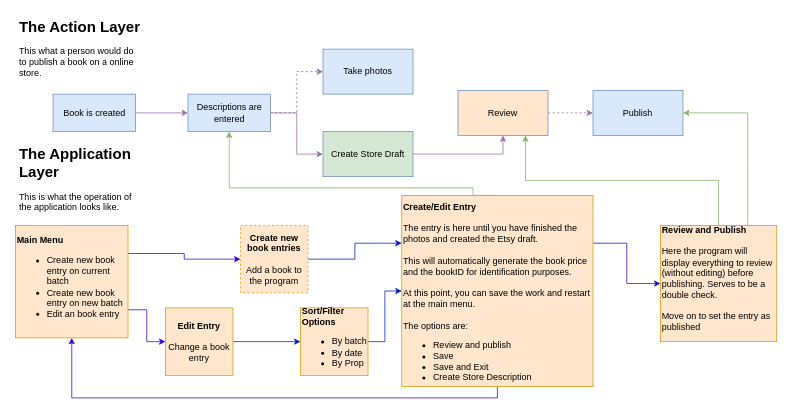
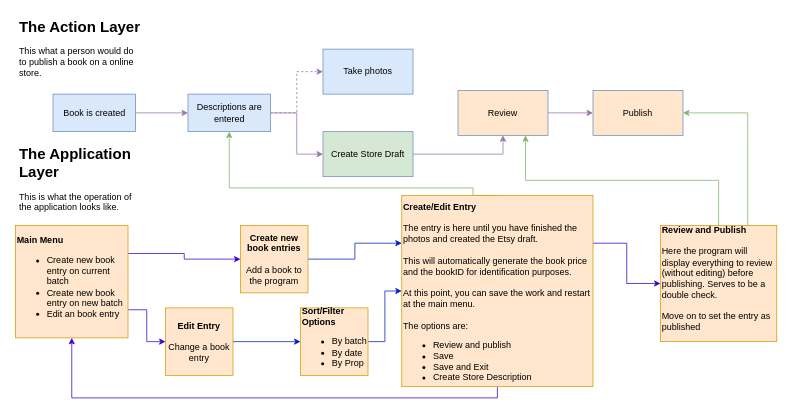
  <mxCell id="0" />
  <mxCell id="1" parent="0" />
  <mxCell id="2" style="edgeStyle=orthogonalEdgeStyle;rounded=0;orthogonalLoop=1;jettySize=auto;html=1;exitX=1;exitY=0.5;exitDx=0;exitDy=0;entryX=0;entryY=0.5;entryDx=0;entryDy=0;fillColor=#e1d5e7;strokeColor=#9673a6;" edge="1" parent="1" source="3" target="6"><mxGeometry relative="1" as="geometry" /></mxCell>
  <mxCell id="3" value="Book is created" style="html=1;fillColor=#dae8fc;strokeColor=#6c8ebf;" vertex="1" parent="1"><mxGeometry x="70" y="125" width="110" height="50" as="geometry" /></mxCell>
  <mxCell id="4" style="edgeStyle=orthogonalEdgeStyle;rounded=0;orthogonalLoop=1;jettySize=auto;html=1;exitX=1;exitY=0.5;exitDx=0;exitDy=0;entryX=0;entryY=0.5;entryDx=0;entryDy=0;fillColor=#e1d5e7;strokeColor=#9673a6;" edge="1" parent="1" source="6" target="8"><mxGeometry relative="1" as="geometry" /></mxCell>
  <mxCell id="5" style="edgeStyle=orthogonalEdgeStyle;rounded=0;orthogonalLoop=1;jettySize=auto;html=1;exitX=1;exitY=0.5;exitDx=0;exitDy=0;entryX=0;entryY=0.5;entryDx=0;entryDy=0;fillColor=#e1d5e7;strokeColor=#9673a6;dashed=1;" edge="1" parent="1" source="6" target="9"><mxGeometry relative="1" as="geometry" /></mxCell>
  <mxCell id="6" value="Descriptions are &lt;br&gt;entered" style="html=1;fillColor=#dae8fc;strokeColor=#6c8ebf;" vertex="1" parent="1"><mxGeometry x="250" y="125" width="110" height="50" as="geometry" /></mxCell>
  <mxCell id="7" style="edgeStyle=orthogonalEdgeStyle;rounded=0;orthogonalLoop=1;jettySize=auto;html=1;exitX=1;exitY=0.5;exitDx=0;exitDy=0;entryX=0.5;entryY=1;entryDx=0;entryDy=0;fillColor=#e1d5e7;strokeColor=#9673a6;" edge="1" parent="1" source="8" target="11"><mxGeometry relative="1" as="geometry" /></mxCell>
  <mxCell id="8" value="Create Store Draft" style="rounded=0;whiteSpace=wrap;html=1;fillColor=#d5e8d4;strokeColor=#6c8ebf;" vertex="1" parent="1"><mxGeometry x="430" y="175" width="120" height="60" as="geometry" /></mxCell>
  <mxCell id="9" value="Take photos" style="rounded=0;whiteSpace=wrap;html=1;fillColor=#dae8fc;strokeColor=#6c8ebf;" vertex="1" parent="1"><mxGeometry x="430" y="65" width="120" height="60" as="geometry" /></mxCell>
- <mxCell id="10" style="edgeStyle=orthogonalEdgeStyle;rounded=0;orthogonalLoop=1;jettySize=auto;html=1;exitX=1;exitY=0.5;exitDx=0;exitDy=0;entryX=0;entryY=0.5;entryDx=0;entryDy=0;fillColor=#e1d5e7;strokeColor=#9673a6;dashed=1;" edge="1" parent="1" source="11" target="12"><mxGeometry relative="1" as="geometry" /></mxCell>
+ <mxCell id="10" style="edgeStyle=orthogonalEdgeStyle;rounded=0;orthogonalLoop=1;jettySize=auto;html=1;exitX=1;exitY=0.5;exitDx=0;exitDy=0;entryX=0;entryY=0.5;entryDx=0;entryDy=0;fillColor=#e1d5e7;strokeColor=#9673a6;" edge="1" parent="1" source="11" target="12"><mxGeometry relative="1" as="geometry" /></mxCell>
  <mxCell id="11" value="Review" style="rounded=0;whiteSpace=wrap;html=1;fillColor=#ffe6cc;strokeColor=#6c8ebf;" vertex="1" parent="1"><mxGeometry x="610" y="120" width="120" height="60" as="geometry" /></mxCell>
- <mxCell id="12" value="Publish" style="rounded=0;whiteSpace=wrap;html=1;fillColor=#dae8fc;strokeColor=#6c8ebf;" vertex="1" parent="1"><mxGeometry x="790" y="120" width="120" height="60" as="geometry" /></mxCell>
+ <mxCell id="12" value="Publish" style="rounded=0;whiteSpace=wrap;html=1;fillColor=#ffe6cc;strokeColor=#6c8ebf;" vertex="1" parent="1"><mxGeometry x="790" y="120" width="120" height="60" as="geometry" /></mxCell>
  <mxCell id="13" style="edgeStyle=orthogonalEdgeStyle;rounded=0;orthogonalLoop=1;jettySize=auto;html=1;exitX=0.5;exitY=0;exitDx=0;exitDy=0;entryX=0.5;entryY=1;entryDx=0;entryDy=0;fillColor=#d5e8d4;strokeColor=#82b366;" edge="1" parent="1" source="19" target="6"><mxGeometry relative="1" as="geometry"><mxPoint x="360" y="300" as="sourcePoint" /><Array as="points"><mxPoint x="630" y="250" /><mxPoint x="305" y="250" /></Array></mxGeometry></mxCell>
  <mxCell id="14" style="edgeStyle=orthogonalEdgeStyle;rounded=0;orthogonalLoop=1;jettySize=auto;html=1;exitX=1;exitY=0.75;exitDx=0;exitDy=0;entryX=0;entryY=0.5;entryDx=0;entryDy=0;fillColor=#6a00ff;strokeColor=#3700CC;" edge="1" parent="1" source="16" target="23"><mxGeometry relative="1" as="geometry" /></mxCell>
  <mxCell id="15" style="edgeStyle=orthogonalEdgeStyle;rounded=0;orthogonalLoop=1;jettySize=auto;html=1;exitX=1;exitY=0.25;exitDx=0;exitDy=0;entryX=0;entryY=0.5;entryDx=0;entryDy=0;fillColor=#6a00ff;strokeColor=#3700CC;" edge="1" parent="1" source="16" target="21"><mxGeometry relative="1" as="geometry" /></mxCell>
  <mxCell id="16" value="&lt;b&gt;Main Menu&lt;br&gt;&lt;/b&gt;&lt;ul&gt;&lt;li&gt;Create new book entry on current batch&lt;/li&gt;&lt;li&gt;Create new book entry on new batch&lt;/li&gt;&lt;li&gt;Edit an book entry&lt;/li&gt;&lt;/ul&gt;" style="whiteSpace=wrap;html=1;aspect=fixed;align=left;fillColor=#ffe6cc;strokeColor=#d79b00;" vertex="1" parent="1"><mxGeometry x="20" y="300" width="150" height="150" as="geometry" /></mxCell>
  <mxCell id="17" style="edgeStyle=orthogonalEdgeStyle;rounded=0;orthogonalLoop=1;jettySize=auto;html=1;exitX=0.5;exitY=1;exitDx=0;exitDy=0;entryX=0.5;entryY=1;entryDx=0;entryDy=0;fillColor=#6a00ff;strokeColor=#3700CC;" edge="1" parent="1" source="19" target="16"><mxGeometry relative="1" as="geometry"><Array as="points"><mxPoint x="662" y="530" /><mxPoint x="95" y="530" /></Array></mxGeometry></mxCell>
  <mxCell id="18" style="edgeStyle=orthogonalEdgeStyle;rounded=0;orthogonalLoop=1;jettySize=auto;html=1;exitX=1;exitY=0.25;exitDx=0;exitDy=0;entryX=0;entryY=0.5;entryDx=0;entryDy=0;fillColor=#6a00ff;strokeColor=#3700CC;" edge="1" parent="1" source="19" target="28"><mxGeometry relative="1" as="geometry" /></mxCell>
  <mxCell id="19" value="&lt;b&gt;&lt;br&gt;Create/Edit Entry&lt;/b&gt;&lt;br&gt;&lt;br&gt;&lt;span&gt;The entry is here until you have finished the photos and created the Etsy draft.&lt;br&gt;&lt;/span&gt;&lt;br&gt;This will automatically generate the book price and the bookID for identification purposes.&lt;br&gt;&lt;br&gt;&lt;span&gt;At this point, you can save the work and restart at the main menu.&lt;br&gt;&lt;br&gt;The options are:&lt;br&gt;&lt;ul&gt;&lt;li&gt;&lt;span&gt;Review and publish&lt;/span&gt;&lt;/li&gt;&lt;li&gt;&lt;span&gt;Save&lt;/span&gt;&lt;/li&gt;&lt;li&gt;Save and Exit&lt;/li&gt;&lt;li&gt;Create Store Description&lt;/li&gt;&lt;/ul&gt;&lt;/span&gt;" style="whiteSpace=wrap;html=1;aspect=fixed;align=left;fillColor=#ffe6cc;strokeColor=#d79b00;" vertex="1" parent="1"><mxGeometry x="535" y="260" width="255" height="255" as="geometry" /></mxCell>
  <mxCell id="20" style="edgeStyle=orthogonalEdgeStyle;rounded=0;orthogonalLoop=1;jettySize=auto;html=1;exitX=1;exitY=0.5;exitDx=0;exitDy=0;entryX=0;entryY=0.25;entryDx=0;entryDy=0;fillColor=#0050ef;strokeColor=#001DBC;" edge="1" parent="1" source="21" target="19"><mxGeometry relative="1" as="geometry" /></mxCell>
- <mxCell id="21" value="&lt;b&gt;Create new book entries&lt;/b&gt;&lt;br&gt;&lt;br&gt;Add a book to the program" style="whiteSpace=wrap;html=1;aspect=fixed;align=center;fillColor=#ffe6cc;strokeColor=#d79b00;dashed=1;" vertex="1" parent="1"><mxGeometry x="320" y="300" width="90" height="90" as="geometry" /></mxCell>
+ <mxCell id="21" value="&lt;b&gt;Create new book entries&lt;/b&gt;&lt;br&gt;&lt;br&gt;Add a book to the program" style="whiteSpace=wrap;html=1;aspect=fixed;align=center;fillColor=#ffe6cc;strokeColor=#d79b00;" vertex="1" parent="1"><mxGeometry x="320" y="300" width="90" height="90" as="geometry" /></mxCell>
  <mxCell id="22" style="edgeStyle=orthogonalEdgeStyle;rounded=0;orthogonalLoop=1;jettySize=auto;html=1;exitX=1;exitY=0.5;exitDx=0;exitDy=0;entryX=0;entryY=0.5;entryDx=0;entryDy=0;fillColor=#0050ef;strokeColor=#001DBC;" edge="1" parent="1" source="23" target="25"><mxGeometry relative="1" as="geometry" /></mxCell>
  <mxCell id="23" value="&lt;b&gt;Edit Entry&lt;/b&gt;&lt;br&gt;&lt;br&gt;Change a book entry" style="whiteSpace=wrap;html=1;aspect=fixed;align=center;fillColor=#ffe6cc;strokeColor=#d79b00;" vertex="1" parent="1"><mxGeometry x="220" y="410" width="90" height="90" as="geometry" /></mxCell>
  <mxCell id="24" style="edgeStyle=orthogonalEdgeStyle;rounded=0;orthogonalLoop=1;jettySize=auto;html=1;exitX=1;exitY=0.5;exitDx=0;exitDy=0;entryX=0;entryY=0.5;entryDx=0;entryDy=0;fillColor=#0050ef;strokeColor=#001DBC;" edge="1" parent="1" source="25" target="19"><mxGeometry relative="1" as="geometry" /></mxCell>
  <mxCell id="25" value="&lt;b&gt;Sort/Filter Options&lt;/b&gt;&lt;br&gt;&lt;ul&gt;&lt;li&gt;By batch&lt;/li&gt;&lt;li&gt;By date&lt;/li&gt;&lt;li&gt;By Prop&lt;/li&gt;&lt;/ul&gt;" style="whiteSpace=wrap;html=1;aspect=fixed;align=left;fillColor=#ffe6cc;strokeColor=#d79b00;" vertex="1" parent="1"><mxGeometry x="400" y="410" width="90" height="90" as="geometry" /></mxCell>
  <mxCell id="26" style="edgeStyle=orthogonalEdgeStyle;rounded=0;orthogonalLoop=1;jettySize=auto;html=1;exitX=0.5;exitY=0;exitDx=0;exitDy=0;entryX=0.75;entryY=1;entryDx=0;entryDy=0;fillColor=#d5e8d4;strokeColor=#82b366;" edge="1" parent="1" source="28" target="11"><mxGeometry relative="1" as="geometry" /></mxCell>
  <mxCell id="27" style="edgeStyle=orthogonalEdgeStyle;rounded=0;orthogonalLoop=1;jettySize=auto;html=1;exitX=0.75;exitY=0;exitDx=0;exitDy=0;entryX=1;entryY=0.5;entryDx=0;entryDy=0;fillColor=#d5e8d4;strokeColor=#82b366;" edge="1" parent="1" source="28" target="12"><mxGeometry relative="1" as="geometry" /></mxCell>
  <mxCell id="28" value="&lt;b&gt;Review and Publish&lt;/b&gt;&lt;br&gt;&lt;br&gt;Here the program will display everything to review (without editing) before publishing. Serves to be a double check.&lt;br&gt;&lt;br&gt;Move on to set the entry as published&lt;br&gt;&lt;div&gt;&lt;br&gt;&lt;/div&gt;" style="whiteSpace=wrap;html=1;aspect=fixed;align=left;fillColor=#ffe6cc;strokeColor=#d79b00;" vertex="1" parent="1"><mxGeometry x="880" y="300" width="155" height="155" as="geometry" /></mxCell>
  <mxCell id="29" value="&lt;h1 style=&quot;font-size: 20px&quot;&gt;&lt;font style=&quot;font-size: 20px&quot;&gt;The Action Layer&lt;/font&gt;&lt;/h1&gt;&lt;p&gt;&lt;font style=&quot;font-size: 12px&quot;&gt;This what a person would do to publish a book on a online store.&lt;/font&gt;&lt;/p&gt;" style="text;html=1;strokeColor=none;fillColor=none;spacing=5;spacingTop=-20;whiteSpace=wrap;overflow=hidden;rounded=0;align=left;" vertex="1" parent="1"><mxGeometry x="20" y="20" width="172" height="100" as="geometry" /></mxCell>
  <mxCell id="30" value="&lt;h1 style=&quot;font-size: 20px&quot;&gt;&lt;font style=&quot;font-size: 20px&quot;&gt;The Application Layer&lt;/font&gt;&lt;/h1&gt;&lt;p&gt;This is what the operation of the application looks like.&lt;/p&gt;" style="text;html=1;strokeColor=none;fillColor=none;spacing=5;spacingTop=-20;whiteSpace=wrap;overflow=hidden;rounded=0;align=left;" vertex="1" parent="1"><mxGeometry x="20" y="190" width="172" height="100" as="geometry" /></mxCell>
